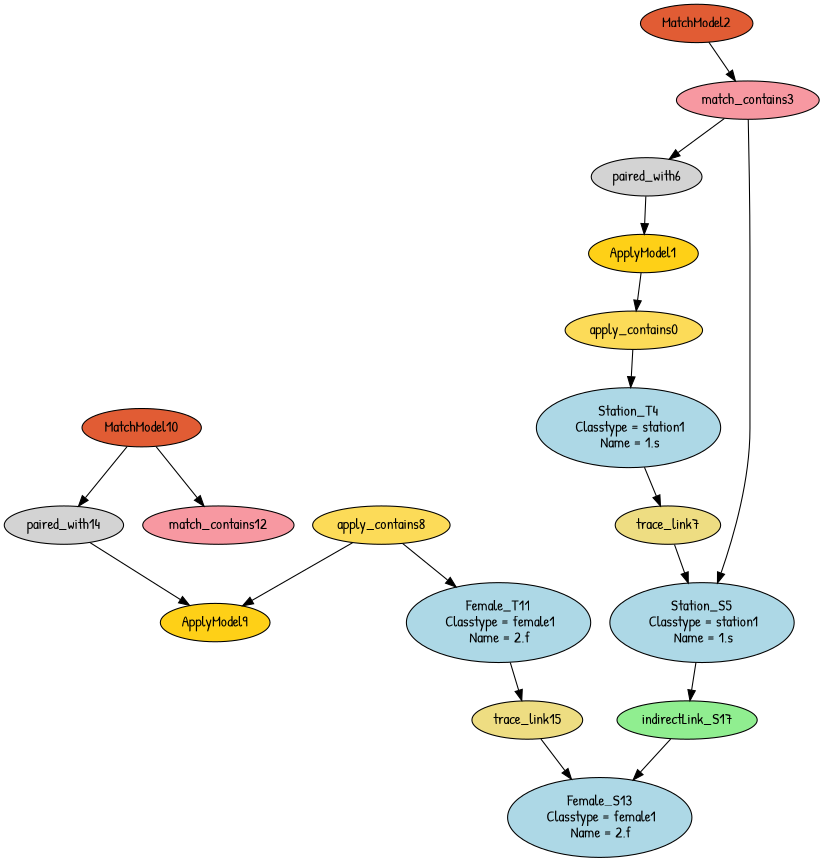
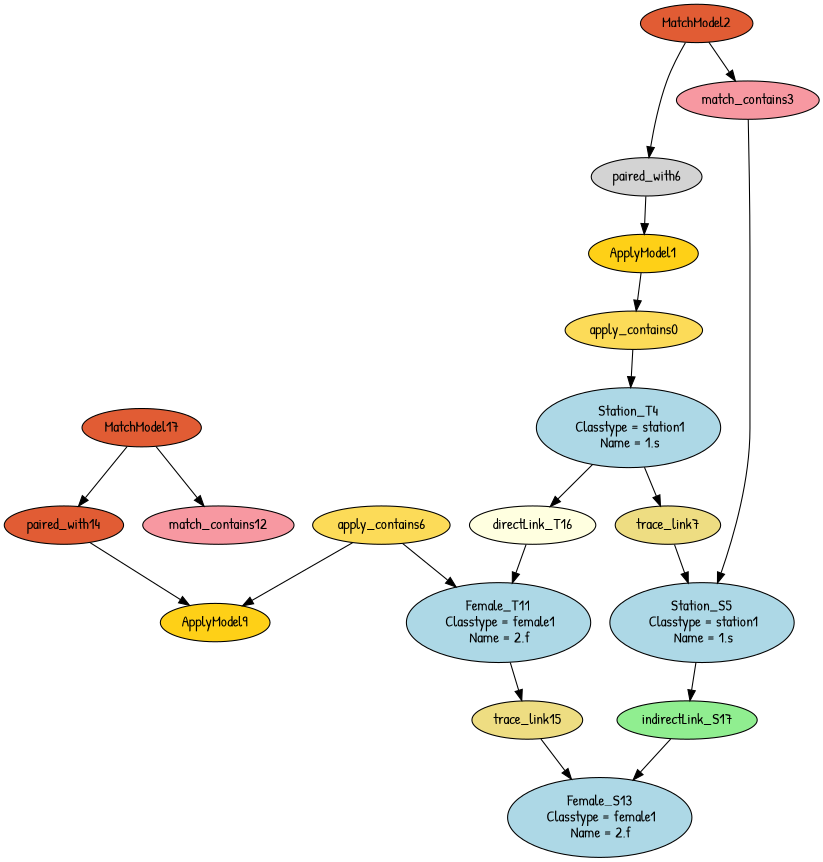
  digraph {
    fontname="Patrick Hand"
    node [fillcolor=lightblue fontname="Patrick Hand" style=filled]
    edge [fontname="Patrick Hand"]
    apply_contains0 [fillcolor="#FCDB58"]
    "Station_T4\n Classtype = station1\n Name = 1.s"
    trace_link7 [fillcolor=lightgoldenrod]
+   "directLink_T16\n" [fillcolor=lightyellow]
    ApplyModel1 [fillcolor="#FED017"]
    MatchModel2 [fillcolor="#E15C34"]
    match_contains3 [fillcolor="#F798A1"]
    paired_with6 [fillcolor=lightgray]
    "Station_S5\n Classtype = station1\n Name = 1.s"
    indirectLink_S17 [fillcolor=lightgreen]
    "Female_T11\n Classtype = female1\n Name = 2.f"
    "Female_S13\n Classtype = female1\n Name = 2.f"
-   apply_contains8 [fillcolor="#FCDB58"]
+   apply_contains8 [fillcolor="#FCDB58" label=apply_contains6]
    ApplyModel9 [fillcolor="#FED017"]
    trace_link15 [fillcolor=lightgoldenrod]
-   MatchModel10 [fillcolor="#E15C34"]
+   MatchModel10 [fillcolor="#E15C34" label=MatchModel17]
    match_contains12 [fillcolor="#F798A1"]
-   paired_with14 [fillcolor=lightgray]
+   paired_with14 [fillcolor="#E15C34"]
    apply_contains0 -> "Station_T4\n Classtype = station1\n Name = 1.s"
    "Station_T4\n Classtype = station1\n Name = 1.s" -> trace_link7
+   "Station_T4\n Classtype = station1\n Name = 1.s" -> "directLink_T16\n"
    trace_link7 -> "Station_S5\n Classtype = station1\n Name = 1.s"
+   "directLink_T16\n" -> "Female_T11\n Classtype = female1\n Name = 2.f"
    ApplyModel1 -> apply_contains0
    MatchModel2 -> match_contains3
-   match_contains3 -> paired_with6
+   MatchModel2 -> paired_with6
    match_contains3 -> "Station_S5\n Classtype = station1\n Name = 1.s"
    paired_with6 -> ApplyModel1
    "Station_S5\n Classtype = station1\n Name = 1.s" -> indirectLink_S17
    indirectLink_S17 -> "Female_S13\n Classtype = female1\n Name = 2.f"
    "Female_T11\n Classtype = female1\n Name = 2.f" -> trace_link15
    apply_contains8 -> "Female_T11\n Classtype = female1\n Name = 2.f"
    apply_contains8 -> ApplyModel9
    trace_link15 -> "Female_S13\n Classtype = female1\n Name = 2.f"
    MatchModel10 -> match_contains12
    MatchModel10 -> paired_with14
    paired_with14 -> ApplyModel9
  }
